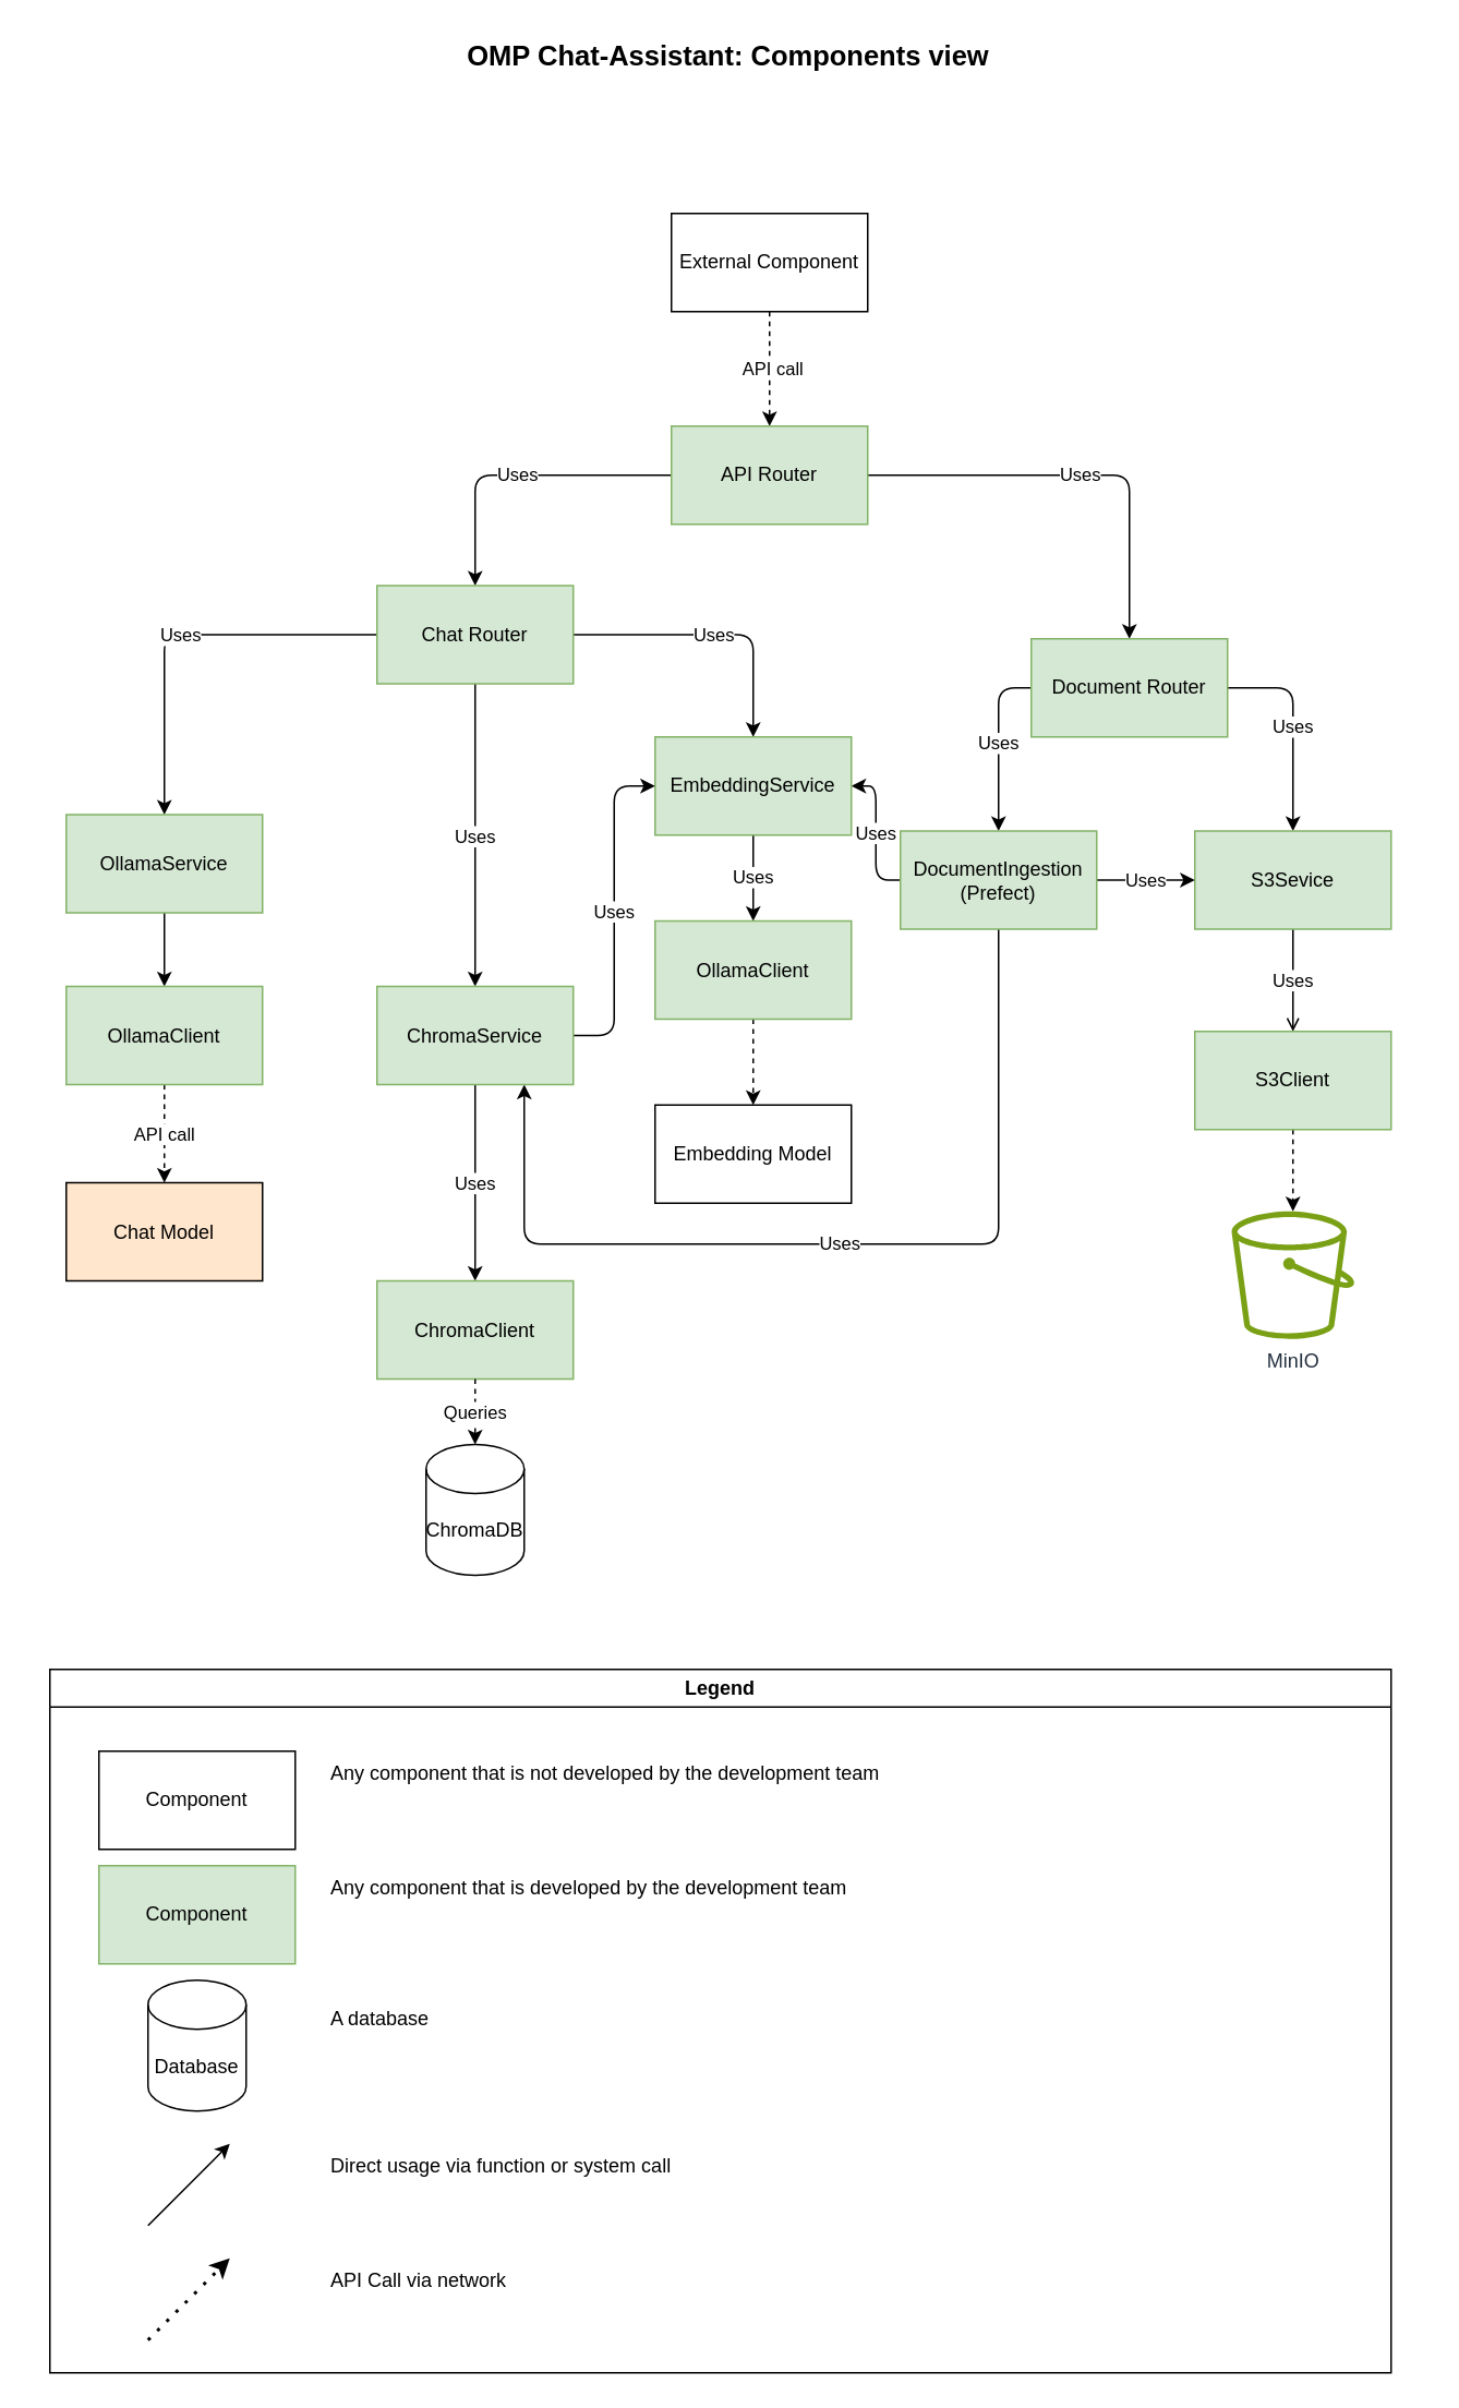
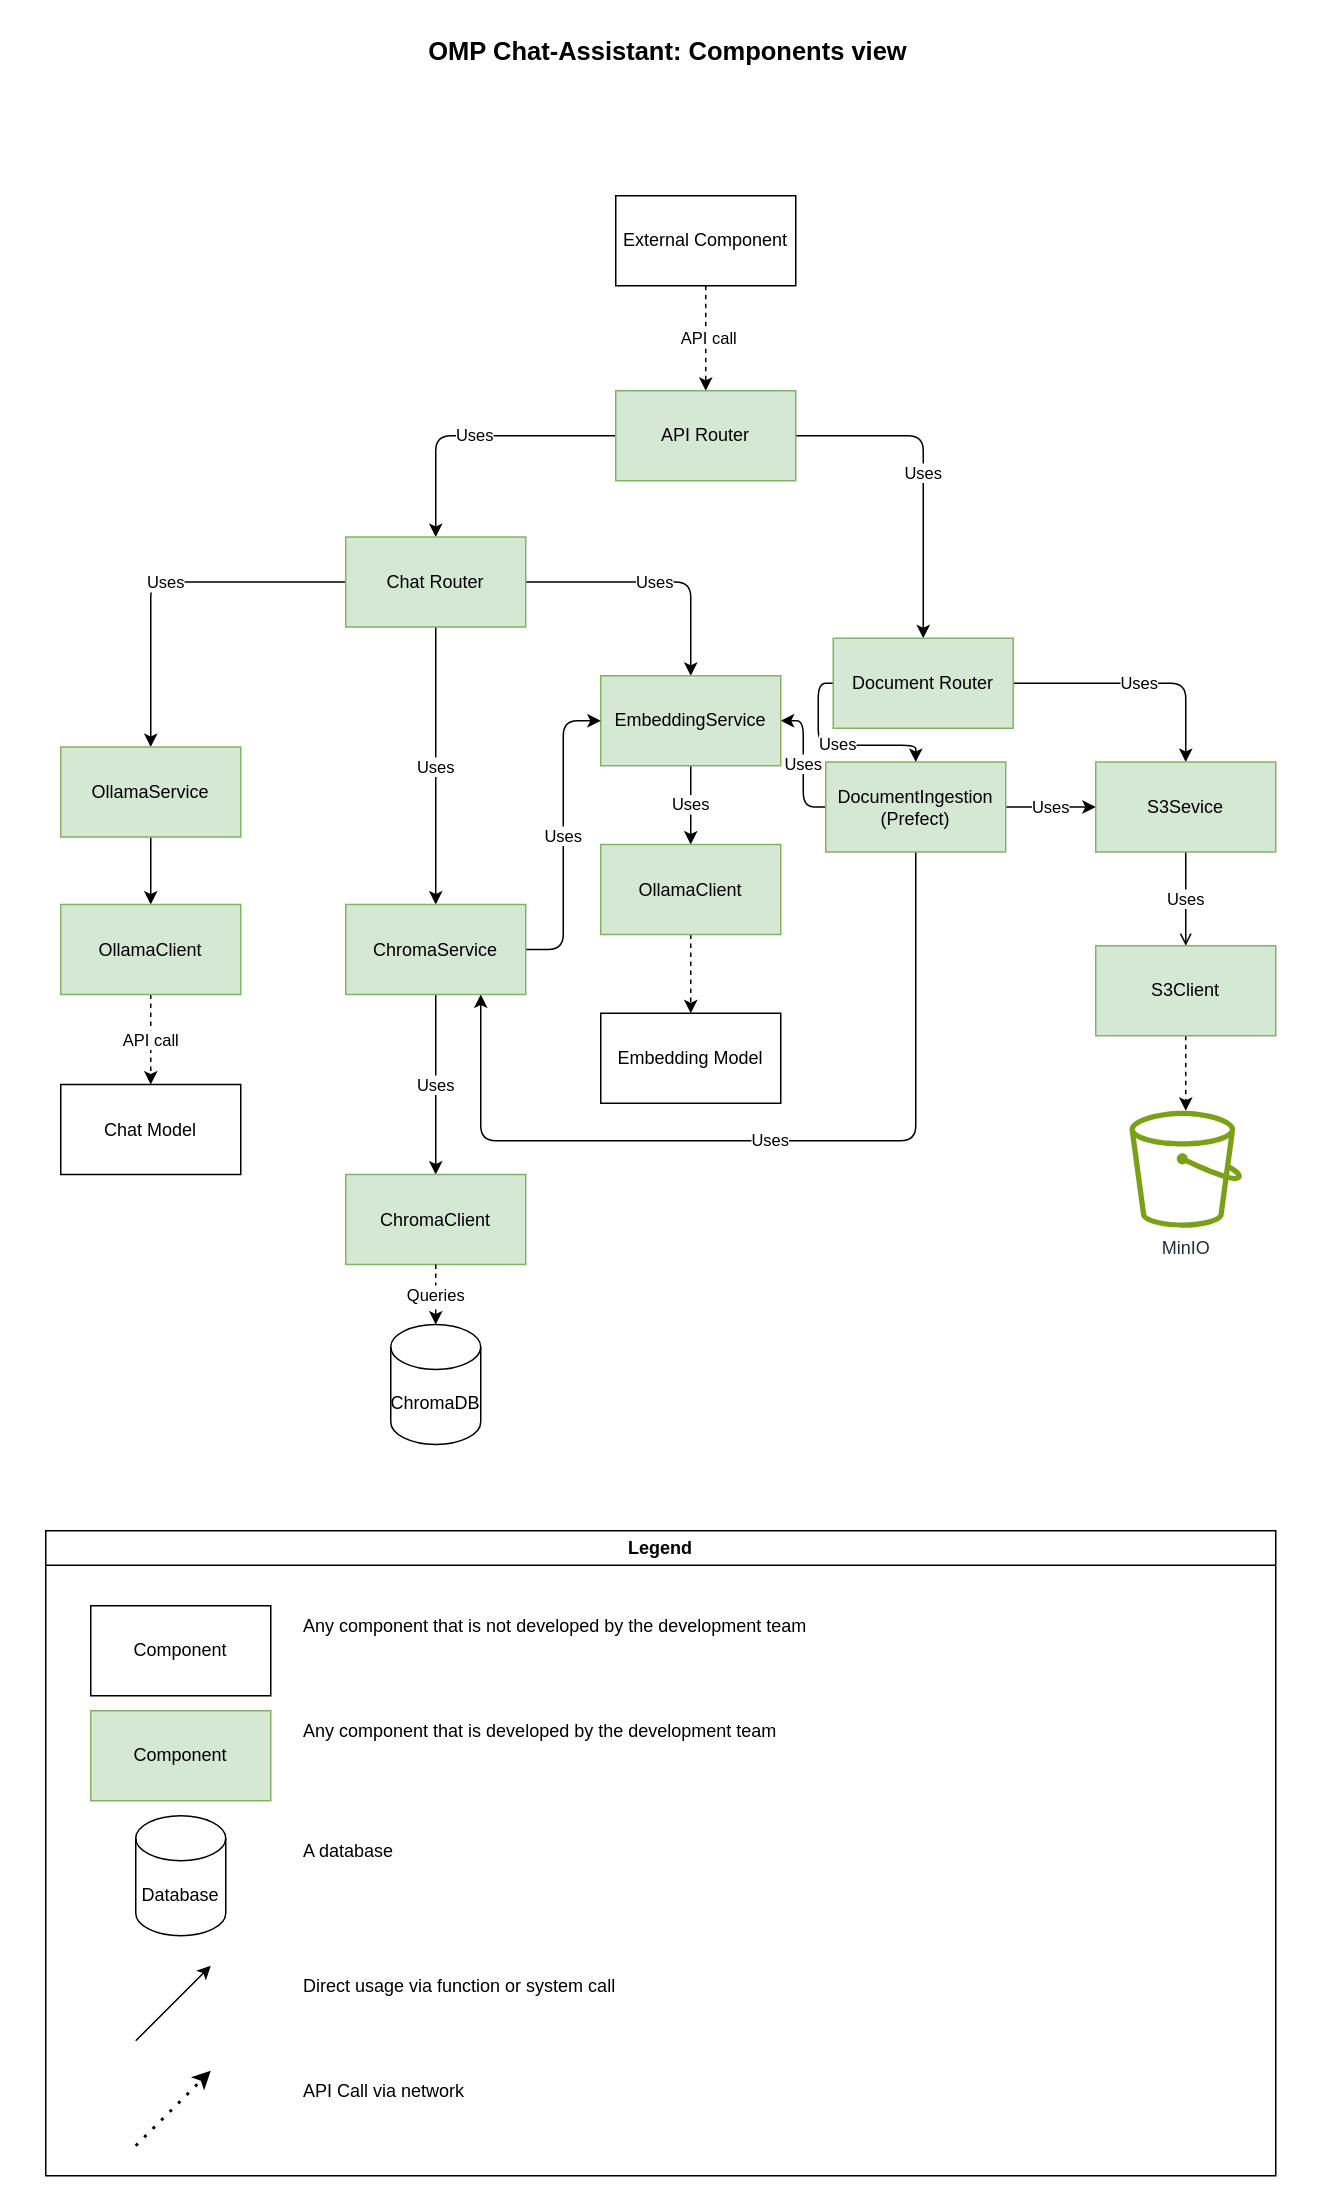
  <mxCell id="0" />
  <mxCell id="1" parent="0" />
  <mxCell id="2" value="OMP Chat-Assistant: Components view" style="text;html=1;align=center;verticalAlign=middle;whiteSpace=wrap;rounded=0;fontSize=17;fontStyle=1" parent="1" vertex="1"><mxGeometry width="850" height="30" as="geometry" x="20" y="20" /></mxCell>
  <mxCell id="3" value="Legend" style="swimlane;whiteSpace=wrap;html=1;" parent="1" vertex="1"><mxGeometry x="30" y="1020" width="820" height="430" as="geometry" /></mxCell>
  <mxCell id="4" value="Component" style="rounded=0;whiteSpace=wrap;html=1;" parent="3" vertex="1"><mxGeometry x="30" y="50" width="120" height="60" as="geometry" /></mxCell>
  <mxCell id="5" value="Any component that is not developed by the development team" style="text;html=1;align=left;verticalAlign=top;whiteSpace=wrap;rounded=0;" parent="3" vertex="1"><mxGeometry x="170" y="50" width="620" height="60" as="geometry" /></mxCell>
  <mxCell id="6" value="Component" style="rounded=0;whiteSpace=wrap;html=1;fillColor=#d5e8d4;strokeColor=#82b366;" parent="3" vertex="1"><mxGeometry x="30" y="120" width="120" height="60" as="geometry" /></mxCell>
  <mxCell id="7" value="Any component that is developed by the development team" style="text;html=1;align=left;verticalAlign=top;whiteSpace=wrap;rounded=0;" parent="3" vertex="1"><mxGeometry x="170" y="120" width="620" height="60" as="geometry" /></mxCell>
  <mxCell id="8" value="A database" style="text;html=1;align=left;verticalAlign=top;whiteSpace=wrap;rounded=0;" parent="3" vertex="1"><mxGeometry x="170" y="200" width="620" height="60" as="geometry" /></mxCell>
  <mxCell id="9" value="Database" style="shape=cylinder3;whiteSpace=wrap;html=1;boundedLbl=1;backgroundOutline=1;size=15;" parent="3" vertex="1"><mxGeometry x="60" y="190" width="60" height="80" as="geometry" /></mxCell>
  <mxCell id="10" value="Direct usage via function or system call" style="text;html=1;align=left;verticalAlign=top;whiteSpace=wrap;rounded=0;" parent="3" vertex="1"><mxGeometry x="170" y="290" width="620" height="60" as="geometry" /></mxCell>
  <mxCell id="11" value="" style="endArrow=classic;html=1;rounded=0;" parent="3" edge="1"><mxGeometry width="50" height="50" relative="1" as="geometry"><mxPoint x="60" y="340" as="sourcePoint" /><mxPoint x="110" y="290" as="targetPoint" /></mxGeometry></mxCell>
  <mxCell id="12" value="" style="endArrow=classic;dashed=1;html=1;dashPattern=1 3;strokeWidth=2;rounded=0;endFill=1;startFill=0;" parent="3" edge="1"><mxGeometry width="50" height="50" relative="1" as="geometry"><mxPoint x="60" y="410" as="sourcePoint" /><mxPoint x="110" y="360" as="targetPoint" /></mxGeometry></mxCell>
  <mxCell id="13" value="API Call via network" style="text;html=1;align=left;verticalAlign=top;whiteSpace=wrap;rounded=0;" parent="3" vertex="1"><mxGeometry x="170" y="360" width="620" height="60" as="geometry" /></mxCell>
  <mxCell id="14" style="edgeStyle=orthogonalEdgeStyle;rounded=0;orthogonalLoop=1;jettySize=auto;html=1;entryX=0.5;entryY=0;entryDx=0;entryDy=0;dashed=1;" edge="1" parent="1" source="16" target="19"><mxGeometry relative="1" as="geometry" /></mxCell>
  <mxCell id="15" value="API call" style="edgeLabel;html=1;align=center;verticalAlign=middle;resizable=0;points=[];" vertex="1" connectable="0" parent="14"><mxGeometry x="-0.018" y="1" relative="1" as="geometry"><mxPoint as="offset" /></mxGeometry></mxCell>
  <mxCell id="16" value="External Component" style="rounded=0;whiteSpace=wrap;html=1;" vertex="1" parent="1"><mxGeometry x="410" y="130" width="120" height="60" as="geometry" /></mxCell>
  <mxCell id="17" value="Uses" style="edgeStyle=orthogonalEdgeStyle;html=1;exitX=1;exitY=0.5;exitDx=0;exitDy=0;entryX=0.5;entryY=0;entryDx=0;entryDy=0;" edge="1" parent="1" source="19" target="26"><mxGeometry relative="1" as="geometry" /></mxCell>
  <mxCell id="18" value="Uses" style="edgeStyle=orthogonalEdgeStyle;html=1;exitX=0;exitY=0.5;exitDx=0;exitDy=0;entryX=0.5;entryY=0;entryDx=0;entryDy=0;" edge="1" parent="1" source="19" target="23"><mxGeometry relative="1" as="geometry" /></mxCell>
  <mxCell id="19" value="API Router" style="rounded=0;whiteSpace=wrap;html=1;fillColor=#d5e8d4;strokeColor=#82b366;" vertex="1" parent="1"><mxGeometry x="410" y="260" width="120" height="60" as="geometry" /></mxCell>
  <mxCell id="20" value="Uses" style="edgeStyle=orthogonalEdgeStyle;html=1;exitX=0.5;exitY=1;exitDx=0;exitDy=0;entryX=0.5;entryY=0;entryDx=0;entryDy=0;" edge="1" parent="1" source="23" target="48"><mxGeometry relative="1" as="geometry"><mxPoint x="220" y="495" as="targetPoint" /></mxGeometry></mxCell>
  <mxCell id="21" value="Uses" style="edgeStyle=orthogonalEdgeStyle;html=1;exitX=1;exitY=0.5;exitDx=0;exitDy=0;entryX=0.5;entryY=0;entryDx=0;entryDy=0;" edge="1" parent="1" source="23" target="42"><mxGeometry relative="1" as="geometry"><mxPoint x="420" y="495" as="targetPoint" /></mxGeometry></mxCell>
  <mxCell id="22" value="Uses" style="edgeStyle=orthogonalEdgeStyle;html=1;exitX=0;exitY=0.5;exitDx=0;exitDy=0;entryX=0.5;entryY=0;entryDx=0;entryDy=0;" edge="1" parent="1" source="23" target="37"><mxGeometry relative="1" as="geometry"><mxPoint x="40.059" y="495" as="targetPoint" /></mxGeometry></mxCell>
  <mxCell id="23" value="Chat Router" style="rounded=0;whiteSpace=wrap;html=1;fillColor=#d5e8d4;strokeColor=#82b366;" vertex="1" parent="1"><mxGeometry x="230" y="357.5" width="120" height="60" as="geometry" /></mxCell>
  <mxCell id="24" value="Uses" style="edgeStyle=orthogonalEdgeStyle;html=1;exitX=1;exitY=0.5;exitDx=0;exitDy=0;entryX=0.5;entryY=0;entryDx=0;entryDy=0;" edge="1" parent="1" source="26" target="28"><mxGeometry relative="1" as="geometry" /></mxCell>
  <mxCell id="25" value="Uses" style="edgeStyle=orthogonalEdgeStyle;html=1;exitX=0;exitY=0.5;exitDx=0;exitDy=0;entryX=0.5;entryY=0;entryDx=0;entryDy=0;" edge="1" parent="1" source="26" target="35"><mxGeometry relative="1" as="geometry" /></mxCell>
- <mxCell id="26" value="Document Router" style="rounded=0;whiteSpace=wrap;html=1;fillColor=#d5e8d4;strokeColor=#82b366;" vertex="1" parent="1"><mxGeometry x="630" y="390" width="120" height="60" as="geometry" /></mxCell>
+ <mxCell id="26" value="Document Router" style="rounded=0;whiteSpace=wrap;html=1;fillColor=#d5e8d4;strokeColor=#82b366;" vertex="1" parent="1"><mxGeometry x="555" y="425" width="120" height="60" as="geometry" /></mxCell>
  <mxCell id="27" value="Uses" style="edgeStyle=orthogonalEdgeStyle;html=1;exitX=0.5;exitY=1;exitDx=0;exitDy=0;entryX=0.5;entryY=0;entryDx=0;entryDy=0;endArrow=open;" edge="1" parent="1" source="28" target="30"><mxGeometry relative="1" as="geometry" /></mxCell>
  <mxCell id="28" value="S3Sevice" style="rounded=0;whiteSpace=wrap;html=1;fillColor=#d5e8d4;strokeColor=#82b366;" vertex="1" parent="1"><mxGeometry x="730" y="507.5" width="120" height="60" as="geometry" /></mxCell>
  <mxCell id="29" style="edgeStyle=orthogonalEdgeStyle;html=1;exitX=0.5;exitY=1;exitDx=0;exitDy=0;dashed=1;" edge="1" parent="1" source="30" target="31"><mxGeometry relative="1" as="geometry" /></mxCell>
  <mxCell id="30" value="S3Client" style="rounded=0;whiteSpace=wrap;html=1;fillColor=#d5e8d4;strokeColor=#82b366;" vertex="1" parent="1"><mxGeometry x="730" y="630" width="120" height="60" as="geometry" /></mxCell>
  <mxCell id="31" value="MinIO" style="sketch=0;outlineConnect=0;fontColor=#232F3E;gradientColor=none;fillColor=#7AA116;strokeColor=none;dashed=0;verticalLabelPosition=bottom;verticalAlign=top;align=center;html=1;fontSize=12;fontStyle=0;aspect=fixed;pointerEvents=1;shape=mxgraph.aws4.bucket;" vertex="1" parent="1"><mxGeometry x="752.5" y="740" width="75" height="78" as="geometry" /></mxCell>
  <mxCell id="32" value="Uses" style="edgeStyle=orthogonalEdgeStyle;html=1;exitX=0;exitY=0.5;exitDx=0;exitDy=0;entryX=1;entryY=0.5;entryDx=0;entryDy=0;" edge="1" parent="1" source="35" target="42"><mxGeometry relative="1" as="geometry" /></mxCell>
  <mxCell id="33" value="Uses" style="edgeStyle=orthogonalEdgeStyle;html=1;exitX=1;exitY=0.5;exitDx=0;exitDy=0;entryX=0;entryY=0.5;entryDx=0;entryDy=0;" edge="1" parent="1" source="35" target="28"><mxGeometry relative="1" as="geometry" /></mxCell>
  <mxCell id="34" value="Uses" style="edgeStyle=orthogonalEdgeStyle;html=1;exitX=0.5;exitY=1;exitDx=0;exitDy=0;entryX=0.75;entryY=1;entryDx=0;entryDy=0;" edge="1" parent="1" source="35" target="48"><mxGeometry relative="1" as="geometry"><mxPoint x="350" y="690" as="targetPoint" /><Array as="points"><mxPoint x="610" y="760" /><mxPoint x="320" y="760" /></Array></mxGeometry></mxCell>
  <mxCell id="35" value="DocumentIngestion (Prefect)" style="rounded=0;whiteSpace=wrap;html=1;fillColor=#d5e8d4;strokeColor=#82b366;" vertex="1" parent="1"><mxGeometry x="550" y="507.5" width="120" height="60" as="geometry" /></mxCell>
  <mxCell id="36" style="edgeStyle=orthogonalEdgeStyle;html=1;exitX=0.5;exitY=1;exitDx=0;exitDy=0;entryX=0.5;entryY=0;entryDx=0;entryDy=0;" edge="1" parent="1" source="37" target="39"><mxGeometry relative="1" as="geometry" /></mxCell>
  <mxCell id="37" value="OllamaService" style="rounded=0;whiteSpace=wrap;html=1;fillColor=#d5e8d4;strokeColor=#82b366;" vertex="1" parent="1"><mxGeometry x="40" y="497.5" width="120" height="60" as="geometry" /></mxCell>
  <mxCell id="38" value="API call" style="edgeStyle=orthogonalEdgeStyle;html=1;exitX=0.5;exitY=1;exitDx=0;exitDy=0;entryX=0.5;entryY=0;entryDx=0;entryDy=0;dashed=1;" edge="1" parent="1" source="39" target="40"><mxGeometry relative="1" as="geometry" /></mxCell>
  <mxCell id="39" value="OllamaClient" style="rounded=0;whiteSpace=wrap;html=1;fillColor=#d5e8d4;strokeColor=#82b366;" vertex="1" parent="1"><mxGeometry x="40" y="602.5" width="120" height="60" as="geometry" /></mxCell>
- <mxCell id="40" value="Chat Model" style="rounded=0;whiteSpace=wrap;html=1;fillColor=#ffe6cc;" vertex="1" parent="1"><mxGeometry x="40" y="722.5" width="120" height="60" as="geometry" /></mxCell>
+ <mxCell id="40" value="Chat Model" style="rounded=0;whiteSpace=wrap;html=1;" vertex="1" parent="1"><mxGeometry x="40" y="722.5" width="120" height="60" as="geometry" /></mxCell>
  <mxCell id="41" value="Uses" style="edgeStyle=orthogonalEdgeStyle;html=1;exitX=0.5;exitY=1;exitDx=0;exitDy=0;" edge="1" parent="1" source="42" target="44"><mxGeometry relative="1" as="geometry" /></mxCell>
  <mxCell id="42" value="EmbeddingService" style="rounded=0;whiteSpace=wrap;html=1;fillColor=#d5e8d4;strokeColor=#82b366;" vertex="1" parent="1"><mxGeometry x="400" y="450" width="120" height="60" as="geometry" /></mxCell>
  <mxCell id="43" style="edgeStyle=orthogonalEdgeStyle;html=1;exitX=0.5;exitY=1;exitDx=0;exitDy=0;entryX=0.5;entryY=0;entryDx=0;entryDy=0;dashed=1;" edge="1" parent="1" source="44" target="45"><mxGeometry relative="1" as="geometry" /></mxCell>
  <mxCell id="44" value="OllamaClient" style="rounded=0;whiteSpace=wrap;html=1;fillColor=#d5e8d4;strokeColor=#82b366;" vertex="1" parent="1"><mxGeometry x="400" y="562.5" width="120" height="60" as="geometry" /></mxCell>
  <mxCell id="45" value="Embedding Model" style="rounded=0;whiteSpace=wrap;html=1;" vertex="1" parent="1"><mxGeometry x="400" y="675" width="120" height="60" as="geometry" /></mxCell>
  <mxCell id="46" value="Uses" style="edgeStyle=orthogonalEdgeStyle;html=1;exitX=0.5;exitY=1;exitDx=0;exitDy=0;entryX=0.5;entryY=0;entryDx=0;entryDy=0;" edge="1" parent="1" source="48" target="49"><mxGeometry relative="1" as="geometry" /></mxCell>
  <mxCell id="47" value="Uses" style="edgeStyle=orthogonalEdgeStyle;html=1;exitX=1;exitY=0.5;exitDx=0;exitDy=0;entryX=0;entryY=0.5;entryDx=0;entryDy=0;" edge="1" parent="1" source="48" target="42"><mxGeometry relative="1" as="geometry" /></mxCell>
  <mxCell id="48" value="ChromaService" style="rounded=0;whiteSpace=wrap;html=1;fillColor=#d5e8d4;strokeColor=#82b366;" vertex="1" parent="1"><mxGeometry x="230" y="602.5" width="120" height="60" as="geometry" /></mxCell>
  <mxCell id="49" value="ChromaClient" style="rounded=0;whiteSpace=wrap;html=1;fillColor=#d5e8d4;strokeColor=#82b366;" vertex="1" parent="1"><mxGeometry x="230" y="782.5" width="120" height="60" as="geometry" /></mxCell>
  <mxCell id="50" value="Queries" style="edgeStyle=orthogonalEdgeStyle;html=1;exitX=0.5;exitY=1;exitDx=0;exitDy=0;entryX=0.5;entryY=0;entryDx=0;entryDy=0;entryPerimeter=0;dashed=1;" edge="1" parent="1" source="49" target="51"><mxGeometry relative="1" as="geometry" /></mxCell>
  <mxCell id="51" value="ChromaDB" style="shape=cylinder3;whiteSpace=wrap;html=1;boundedLbl=1;backgroundOutline=1;size=15;" vertex="1" parent="1"><mxGeometry x="260" y="882.5" width="60" height="80" as="geometry" /></mxCell>
